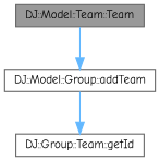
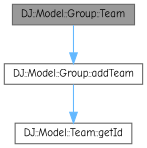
  digraph {
    fontname="Comic Neue"
    rankdir=TB
    node [color=grey40 fillcolor=white fontname="Comic Neue" fontsize=10 shape=box style=filled]
    edge [color=steelblue1 fontname="Comic Neue" fontsize=10 labelfontname=Helvetica labelfontsize=10 style=solid]
-   n1 [color=gray40 fillcolor=grey60 fontcolor=black height=0.2 label="DJ::Model::Team::Team" width=0.4]
+   n1 [color=gray40 fillcolor=grey60 fontcolor=black height=0.2 label="DJ::Model::Group::Team" width=0.4]
    n2 [height=0.2 label="DJ::Model::Group::addTeam" width=0.4]
-   n3 [height=0.2 label="DJ::Group::Team::getId" width=0.4]
+   n3 [height=0.2 label="DJ::Model::Team::getId" width=0.4]
    n1 -> n2
    n2 -> n3
  }
